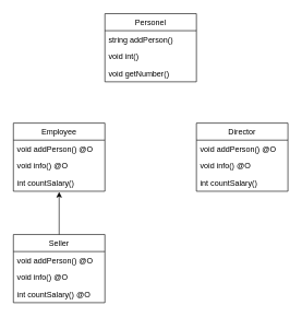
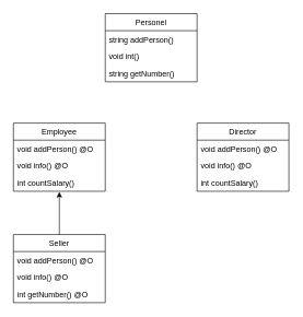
  <mxCell id="0" />
  <mxCell id="1" parent="0" />
  <mxCell id="2" value="Personel" style="swimlane;fontStyle=0;childLayout=stackLayout;horizontal=1;startSize=26;fillColor=none;horizontalStack=0;resizeParent=1;resizeParentMax=0;resizeLast=0;collapsible=1;marginBottom=0;" vertex="1" parent="1"><mxGeometry x="160" y="20" width="140" height="104" as="geometry" /></mxCell>
  <mxCell id="3" value="string addPerson()" style="text;strokeColor=none;fillColor=none;align=left;verticalAlign=top;spacingLeft=4;spacingRight=4;overflow=hidden;rotatable=0;points=[[0,0.5],[1,0.5]];portConstraint=eastwest;" vertex="1" parent="2"><mxGeometry y="26" width="140" height="26" as="geometry" /></mxCell>
  <mxCell id="4" value="void int()" style="text;strokeColor=none;fillColor=none;align=left;verticalAlign=top;spacingLeft=4;spacingRight=4;overflow=hidden;rotatable=0;points=[[0,0.5],[1,0.5]];portConstraint=eastwest;" vertex="1" parent="2"><mxGeometry y="52" width="140" height="26" as="geometry" /></mxCell>
- <mxCell id="5" value="void getNumber()" style="text;strokeColor=none;fillColor=none;align=left;verticalAlign=top;spacingLeft=4;spacingRight=4;overflow=hidden;rotatable=0;points=[[0,0.5],[1,0.5]];portConstraint=eastwest;" vertex="1" parent="2"><mxGeometry y="78" width="140" height="26" as="geometry" /></mxCell>
+ <mxCell id="5" value="string getNumber()" style="text;strokeColor=none;fillColor=none;align=left;verticalAlign=top;spacingLeft=4;spacingRight=4;overflow=hidden;rotatable=0;points=[[0,0.5],[1,0.5]];portConstraint=eastwest;" vertex="1" parent="2"><mxGeometry y="78" width="140" height="26" as="geometry" /></mxCell>
  <mxCell id="6" value="Employee" style="swimlane;fontStyle=0;childLayout=stackLayout;horizontal=1;startSize=26;fillColor=none;horizontalStack=0;resizeParent=1;resizeParentMax=0;resizeLast=0;collapsible=1;marginBottom=0;" vertex="1" parent="1"><mxGeometry x="20" y="187" width="140" height="104" as="geometry" /></mxCell>
  <mxCell id="7" value="void addPerson() @O" style="text;strokeColor=none;fillColor=none;align=left;verticalAlign=top;spacingLeft=4;spacingRight=4;overflow=hidden;rotatable=0;points=[[0,0.5],[1,0.5]];portConstraint=eastwest;" vertex="1" parent="6"><mxGeometry y="26" width="140" height="26" as="geometry" /></mxCell>
  <mxCell id="8" value="void info() @O" style="text;strokeColor=none;fillColor=none;align=left;verticalAlign=top;spacingLeft=4;spacingRight=4;overflow=hidden;rotatable=0;points=[[0,0.5],[1,0.5]];portConstraint=eastwest;" vertex="1" parent="6"><mxGeometry y="52" width="140" height="26" as="geometry" /></mxCell>
  <mxCell id="9" value="int countSalary()" style="text;strokeColor=none;fillColor=none;align=left;verticalAlign=top;spacingLeft=4;spacingRight=4;overflow=hidden;rotatable=0;points=[[0,0.5],[1,0.5]];portConstraint=eastwest;" vertex="1" parent="6"><mxGeometry y="78" width="140" height="26" as="geometry" /></mxCell>
  <mxCell id="10" style="edgeStyle=orthogonalEdgeStyle;rounded=0;orthogonalLoop=1;jettySize=auto;html=1;exitX=0.5;exitY=0;exitDx=0;exitDy=0;entryX=0.5;entryY=1.038;entryDx=0;entryDy=0;entryPerimeter=0;" edge="1" parent="1" source="11" target="9"><mxGeometry relative="1" as="geometry" /></mxCell>
  <mxCell id="11" value="Seller" style="swimlane;fontStyle=0;childLayout=stackLayout;horizontal=1;startSize=26;fillColor=none;horizontalStack=0;resizeParent=1;resizeParentMax=0;resizeLast=0;collapsible=1;marginBottom=0;" vertex="1" parent="1"><mxGeometry x="20" y="357" width="140" height="104" as="geometry" /></mxCell>
  <mxCell id="12" value="void addPerson() @O" style="text;strokeColor=none;fillColor=none;align=left;verticalAlign=top;spacingLeft=4;spacingRight=4;overflow=hidden;rotatable=0;points=[[0,0.5],[1,0.5]];portConstraint=eastwest;" vertex="1" parent="11"><mxGeometry y="26" width="140" height="26" as="geometry" /></mxCell>
  <mxCell id="13" value="void info() @O" style="text;strokeColor=none;fillColor=none;align=left;verticalAlign=top;spacingLeft=4;spacingRight=4;overflow=hidden;rotatable=0;points=[[0,0.5],[1,0.5]];portConstraint=eastwest;" vertex="1" parent="11"><mxGeometry y="52" width="140" height="26" as="geometry" /></mxCell>
- <mxCell id="14" value="int countSalary() @O" style="text;strokeColor=none;fillColor=none;align=left;verticalAlign=top;spacingLeft=4;spacingRight=4;overflow=hidden;rotatable=0;points=[[0,0.5],[1,0.5]];portConstraint=eastwest;" vertex="1" parent="11"><mxGeometry y="78" width="140" height="26" as="geometry" /></mxCell>
+ <mxCell id="14" value="int getNumber() @O" style="text;strokeColor=none;fillColor=none;align=left;verticalAlign=top;spacingLeft=4;spacingRight=4;overflow=hidden;rotatable=0;points=[[0,0.5],[1,0.5]];portConstraint=eastwest;" vertex="1" parent="11"><mxGeometry y="78" width="140" height="26" as="geometry" /></mxCell>
  <mxCell id="15" value="Director" style="swimlane;fontStyle=0;childLayout=stackLayout;horizontal=1;startSize=26;fillColor=none;horizontalStack=0;resizeParent=1;resizeParentMax=0;resizeLast=0;collapsible=1;marginBottom=0;" vertex="1" parent="1"><mxGeometry x="300" y="187" width="140" height="104" as="geometry" /></mxCell>
  <mxCell id="16" value="void addPerson() @O" style="text;strokeColor=none;fillColor=none;align=left;verticalAlign=top;spacingLeft=4;spacingRight=4;overflow=hidden;rotatable=0;points=[[0,0.5],[1,0.5]];portConstraint=eastwest;" vertex="1" parent="15"><mxGeometry y="26" width="140" height="26" as="geometry" /></mxCell>
  <mxCell id="17" value="void info() @O" style="text;strokeColor=none;fillColor=none;align=left;verticalAlign=top;spacingLeft=4;spacingRight=4;overflow=hidden;rotatable=0;points=[[0,0.5],[1,0.5]];portConstraint=eastwest;" vertex="1" parent="15"><mxGeometry y="52" width="140" height="26" as="geometry" /></mxCell>
  <mxCell id="18" value="int countSalary()" style="text;strokeColor=none;fillColor=none;align=left;verticalAlign=top;spacingLeft=4;spacingRight=4;overflow=hidden;rotatable=0;points=[[0,0.5],[1,0.5]];portConstraint=eastwest;" vertex="1" parent="15"><mxGeometry y="78" width="140" height="26" as="geometry" /></mxCell>
